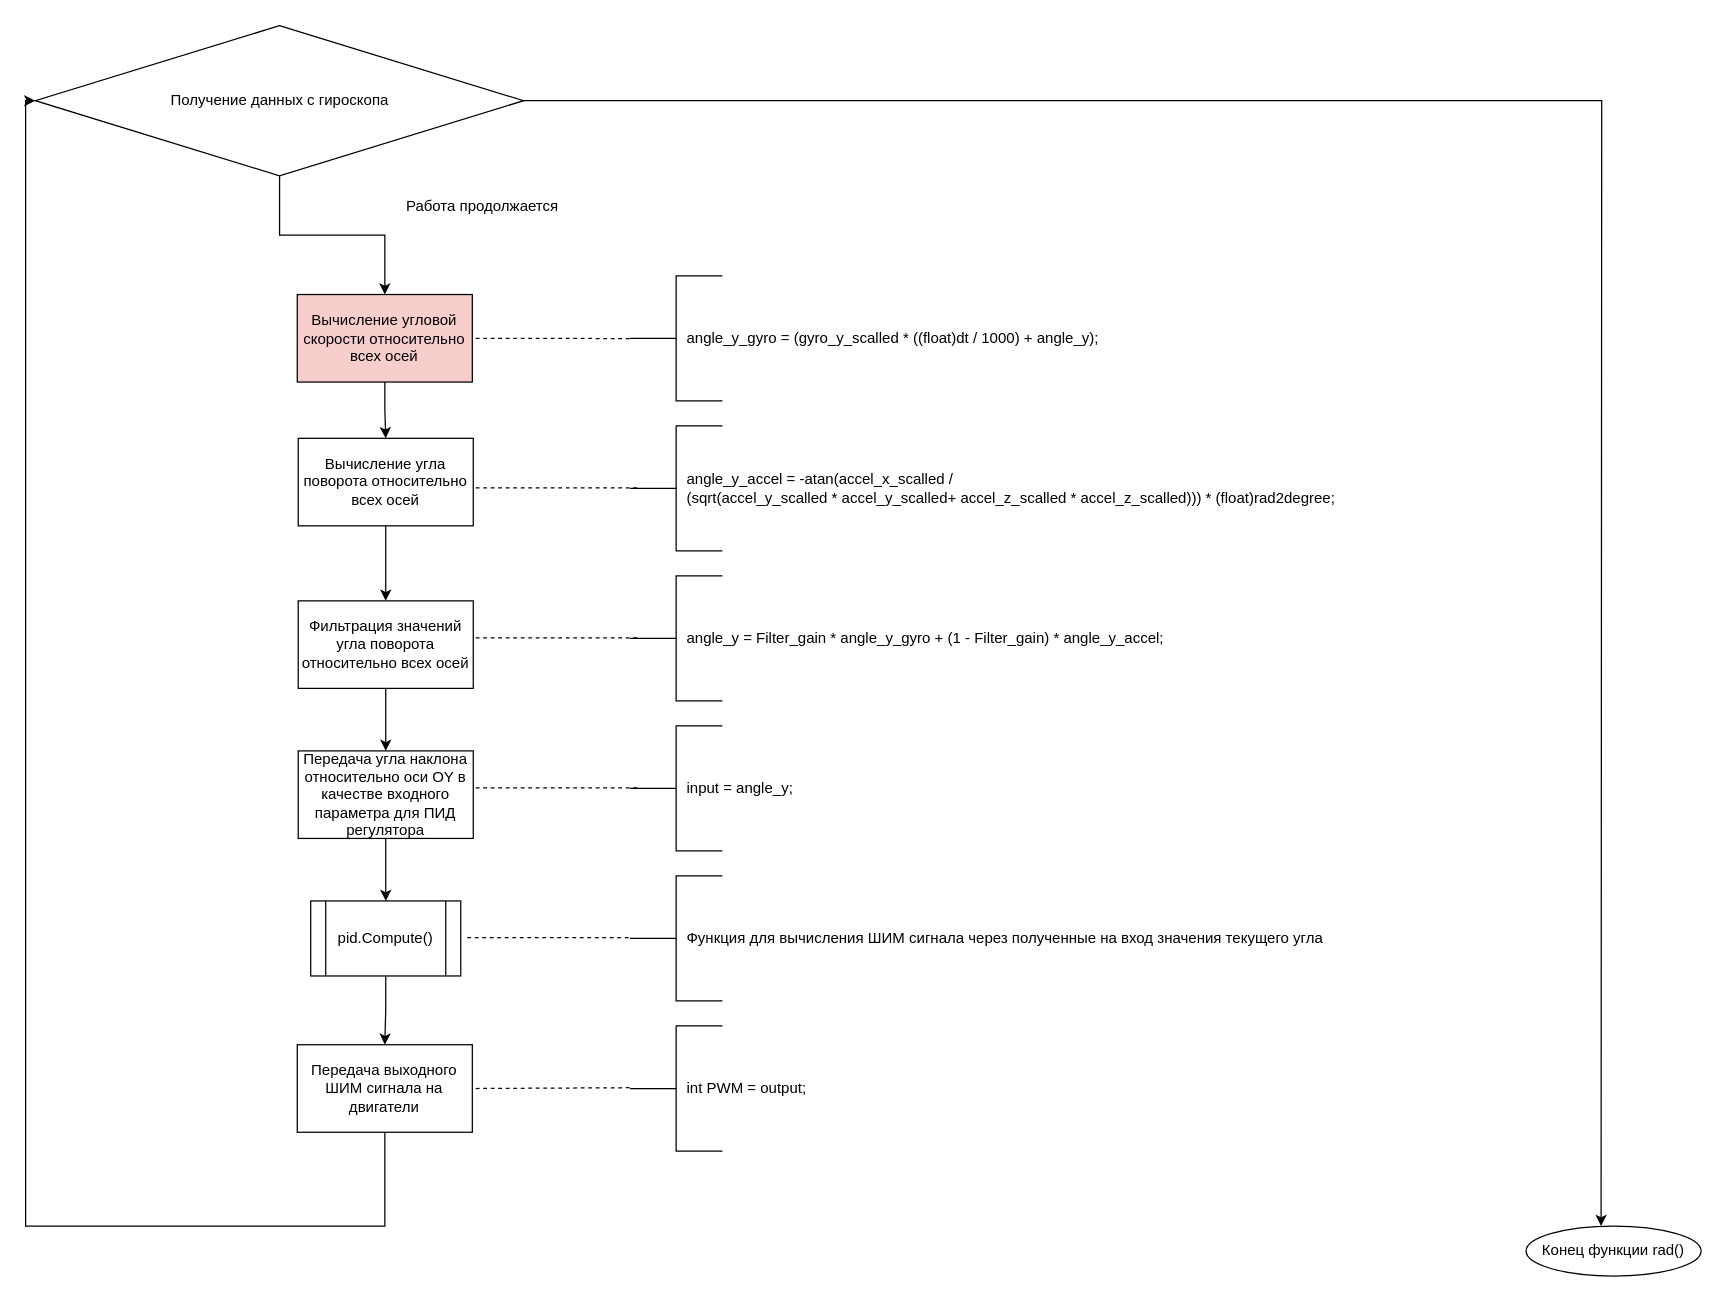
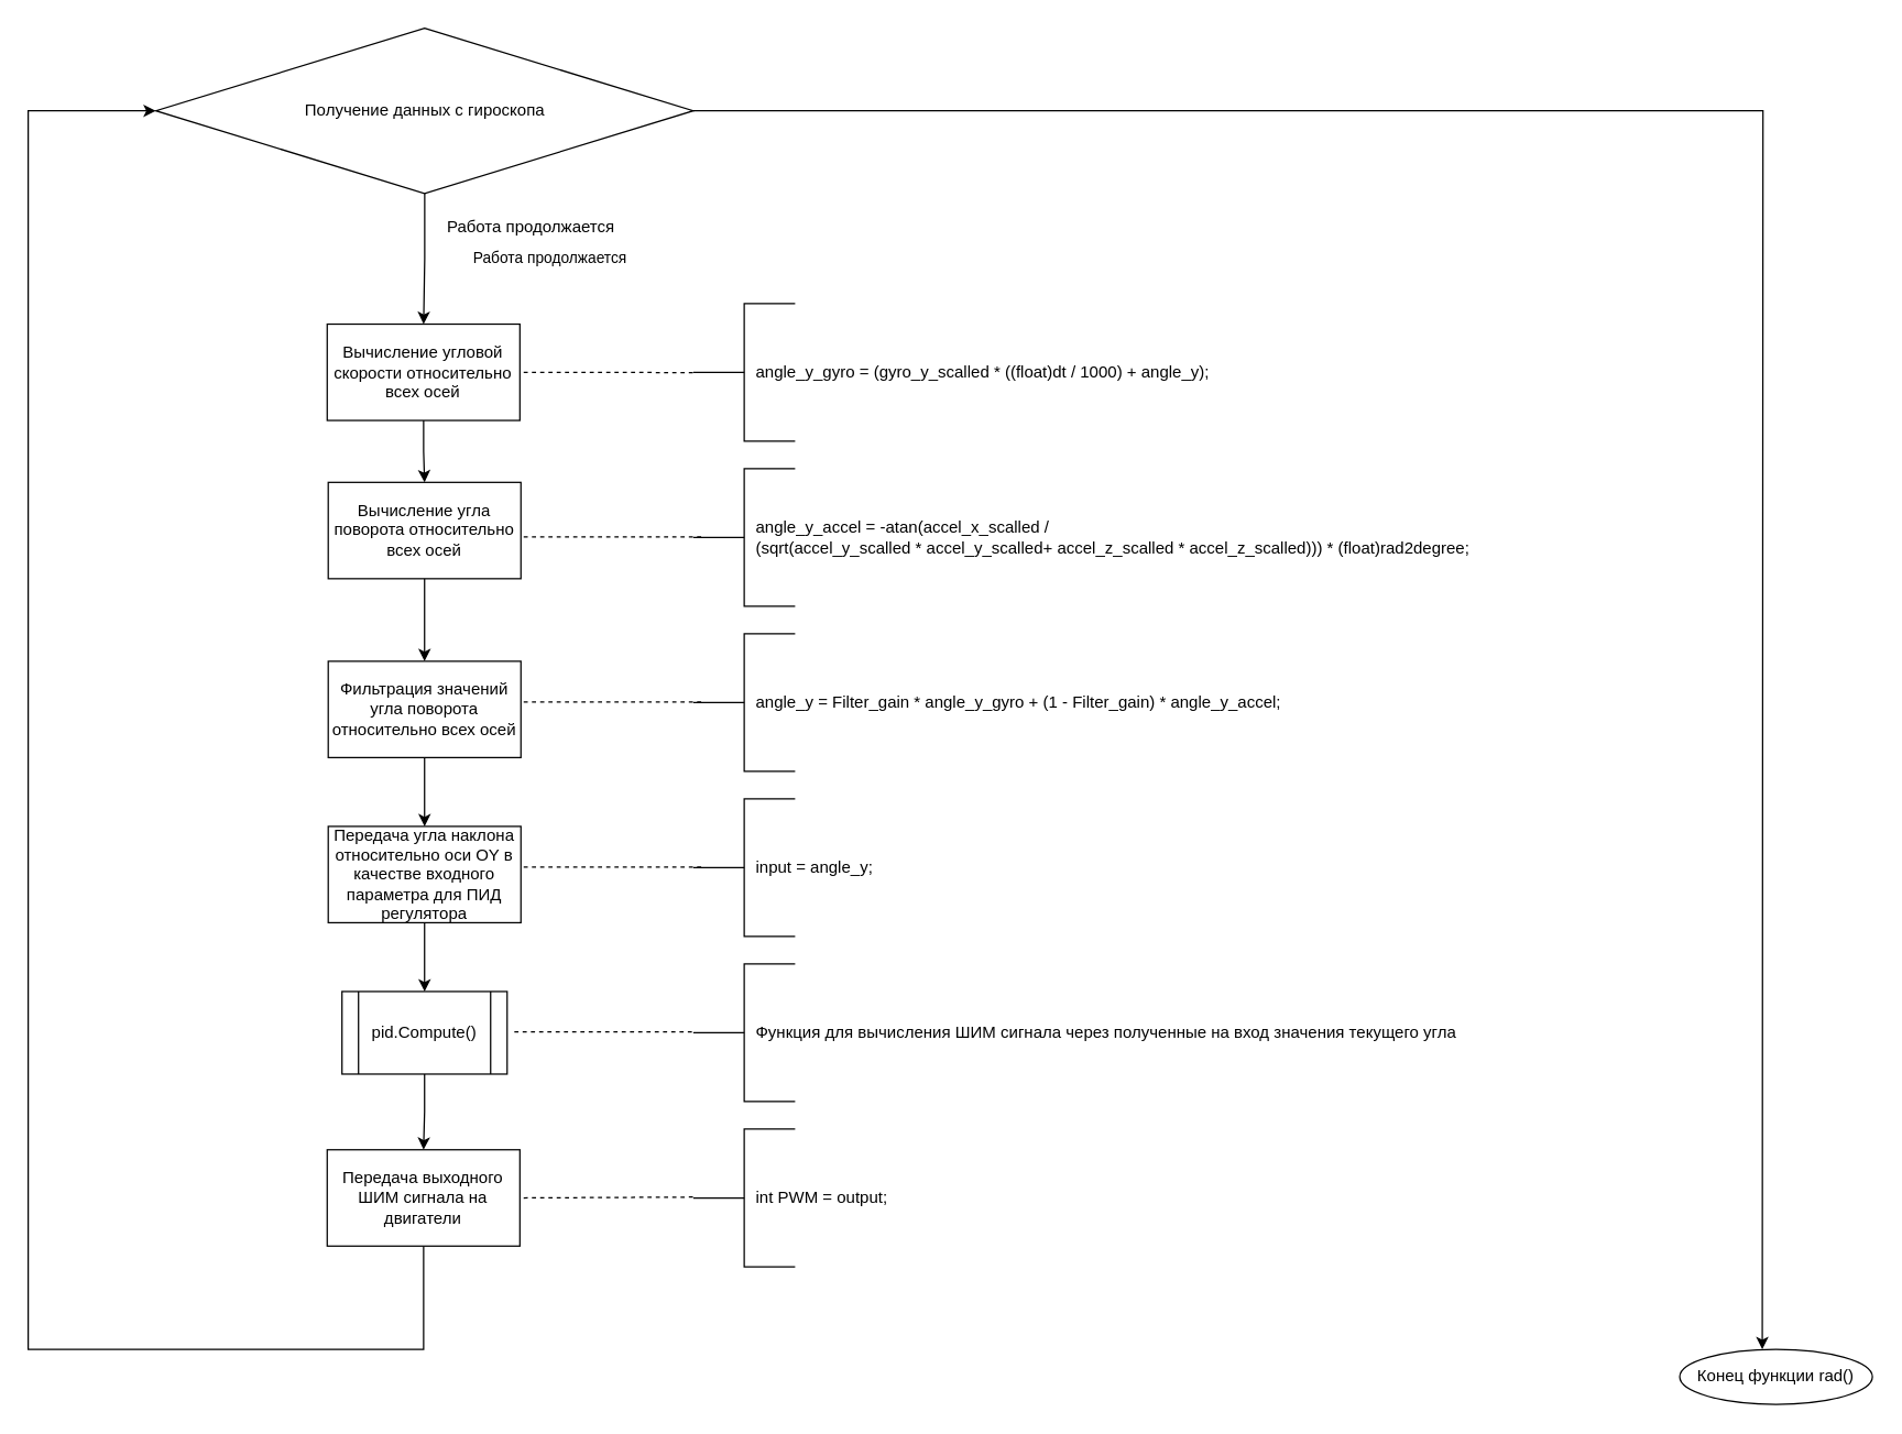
  <mxCell id="0" />
  <mxCell id="1" parent="0" />
  <mxCell id="2" value="Работа продолжается" style="edgeStyle=orthogonalEdgeStyle;rounded=0;orthogonalLoop=1;jettySize=auto;html=1;" parent="1" source="4" target="6" edge="1"><mxGeometry x="0.0" y="92" relative="1" as="geometry"><mxPoint as="offset" /></mxGeometry></mxCell>
  <mxCell id="3" style="edgeStyle=orthogonalEdgeStyle;rounded=0;orthogonalLoop=1;jettySize=auto;html=1;exitX=1;exitY=0.5;exitDx=0;exitDy=0;" edge="1" parent="1" source="4"><mxGeometry relative="1" as="geometry"><mxPoint x="1280" y="980" as="targetPoint" /></mxGeometry></mxCell>
- <mxCell id="4" value="Получение данных с гироскопа" style="rhombus;whiteSpace=wrap;html=1;labelBackgroundColor=none;" parent="1" vertex="1"><mxGeometry x="27.75" y="20" width="390.5" height="120" as="geometry" /></mxCell>
+ <mxCell id="4" value="Получение данных с гироскопа" style="rhombus;whiteSpace=wrap;html=1;labelBackgroundColor=none;" parent="1" vertex="1"><mxGeometry x="112.75" y="20" width="390.5" height="120" as="geometry" /></mxCell>
  <mxCell id="5" style="edgeStyle=orthogonalEdgeStyle;rounded=0;orthogonalLoop=1;jettySize=auto;html=1;entryX=0.5;entryY=0;entryDx=0;entryDy=0;" edge="1" parent="1" source="6" target="10"><mxGeometry relative="1" as="geometry" /></mxCell>
- <mxCell id="6" value="&lt;br&gt;Вычисление угловой скорости относительно всех осей" style="rounded=0;whiteSpace=wrap;html=1;fontColor=default;labelBackgroundColor=none;spacingBottom=14;fillColor=#f8cecc;" parent="1" vertex="1"><mxGeometry x="237.25" y="235" width="140" height="70" as="geometry" /></mxCell>
+ <mxCell id="6" value="&lt;br&gt;Вычисление угловой скорости относительно всех осей" style="rounded=0;whiteSpace=wrap;html=1;fontColor=default;labelBackgroundColor=none;spacingBottom=14;" parent="1" vertex="1"><mxGeometry x="237.25" y="235" width="140" height="70" as="geometry" /></mxCell>
  <mxCell id="7" value="angle_y_gyro = (gyro_y_scalled * ((float)dt / 1000) + angle_y);" style="strokeWidth=1;html=1;shape=mxgraph.flowchart.annotation_2;align=left;labelPosition=right;pointerEvents=1;spacingLeft=-30;" vertex="1" parent="1"><mxGeometry x="503.25" y="220" width="74" height="100" as="geometry" /></mxCell>
  <mxCell id="8" value="" style="endArrow=none;dashed=1;html=1;rounded=0;entryX=0.038;entryY=0.503;entryDx=0;entryDy=0;entryPerimeter=0;" edge="1" parent="1" target="7"><mxGeometry width="50" height="50" relative="1" as="geometry"><mxPoint x="380" y="270" as="sourcePoint" /><mxPoint x="503.25" y="244.93" as="targetPoint" /><Array as="points"><mxPoint x="430" y="270" /></Array></mxGeometry></mxCell>
  <mxCell id="9" style="edgeStyle=orthogonalEdgeStyle;rounded=0;orthogonalLoop=1;jettySize=auto;html=1;entryX=0.5;entryY=0;entryDx=0;entryDy=0;" edge="1" parent="1" source="10" target="14"><mxGeometry relative="1" as="geometry" /></mxCell>
  <mxCell id="10" value="Вычисление угла поворота относительно всех осей" style="rounded=0;whiteSpace=wrap;html=1;fontColor=default;labelBackgroundColor=none;spacingBottom=0;" vertex="1" parent="1"><mxGeometry x="238" y="350" width="140" height="70" as="geometry" /></mxCell>
  <mxCell id="11" value="" style="endArrow=none;dashed=1;html=1;rounded=0;" edge="1" parent="1"><mxGeometry width="50" height="50" relative="1" as="geometry"><mxPoint x="380" y="389.57" as="sourcePoint" /><mxPoint x="510" y="389.57" as="targetPoint" /></mxGeometry></mxCell>
  <mxCell id="12" value="angle_y_accel = -atan(accel_x_scalled / &lt;br&gt;(sqrt(accel_y_scalled * accel_y_scalled+ accel_z_scalled * accel_z_scalled))) * (float)rad2degree;" style="strokeWidth=1;html=1;shape=mxgraph.flowchart.annotation_2;align=left;labelPosition=right;pointerEvents=1;spacingLeft=-30;" vertex="1" parent="1"><mxGeometry x="503.25" y="340" width="74" height="100" as="geometry" /></mxCell>
  <mxCell id="13" style="edgeStyle=orthogonalEdgeStyle;rounded=0;orthogonalLoop=1;jettySize=auto;html=1;entryX=0.5;entryY=0;entryDx=0;entryDy=0;" edge="1" parent="1" source="14" target="18"><mxGeometry relative="1" as="geometry" /></mxCell>
  <mxCell id="14" value="Фильтрация значений угла поворота относительно всех осей" style="rounded=0;whiteSpace=wrap;html=1;fontColor=default;labelBackgroundColor=none;spacingBottom=0;" vertex="1" parent="1"><mxGeometry x="238" y="480" width="140" height="70" as="geometry" /></mxCell>
  <mxCell id="15" value="" style="endArrow=none;dashed=1;html=1;rounded=0;" edge="1" parent="1"><mxGeometry width="50" height="50" relative="1" as="geometry"><mxPoint x="380" y="509.57" as="sourcePoint" /><mxPoint x="510" y="509.57" as="targetPoint" /></mxGeometry></mxCell>
  <mxCell id="16" value="angle_y = Filter_gain * angle_y_gyro + (1 - Filter_gain) * angle_y_accel;" style="strokeWidth=1;html=1;shape=mxgraph.flowchart.annotation_2;align=left;labelPosition=right;pointerEvents=1;spacingLeft=-30;" vertex="1" parent="1"><mxGeometry x="503.25" y="460" width="74" height="100" as="geometry" /></mxCell>
  <mxCell id="17" style="edgeStyle=orthogonalEdgeStyle;rounded=0;orthogonalLoop=1;jettySize=auto;html=1;exitX=0.5;exitY=1;exitDx=0;exitDy=0;entryX=0.5;entryY=0;entryDx=0;entryDy=0;" edge="1" parent="1" source="18" target="22"><mxGeometry relative="1" as="geometry" /></mxCell>
  <mxCell id="18" value="Передача угла наклона относительно оси OY в качестве входного параметра для ПИД регулятора" style="rounded=0;whiteSpace=wrap;html=1;fontColor=default;labelBackgroundColor=none;spacingBottom=0;" vertex="1" parent="1"><mxGeometry x="238" y="600" width="140" height="70" as="geometry" /></mxCell>
  <mxCell id="19" value="" style="endArrow=none;dashed=1;html=1;rounded=0;" edge="1" parent="1"><mxGeometry width="50" height="50" relative="1" as="geometry"><mxPoint x="380" y="629.57" as="sourcePoint" /><mxPoint x="510" y="629.57" as="targetPoint" /></mxGeometry></mxCell>
  <mxCell id="20" value="input = angle_y;" style="strokeWidth=1;html=1;shape=mxgraph.flowchart.annotation_2;align=left;labelPosition=right;pointerEvents=1;spacingLeft=-30;" vertex="1" parent="1"><mxGeometry x="503.25" y="580" width="74" height="100" as="geometry" /></mxCell>
  <mxCell id="21" style="edgeStyle=orthogonalEdgeStyle;rounded=0;orthogonalLoop=1;jettySize=auto;html=1;entryX=0.5;entryY=0;entryDx=0;entryDy=0;" edge="1" parent="1" source="22" target="26"><mxGeometry relative="1" as="geometry" /></mxCell>
  <mxCell id="22" value="pid.Compute()" style="shape=process;whiteSpace=wrap;html=1;backgroundOutline=1;" vertex="1" parent="1"><mxGeometry x="248" y="720" width="120" height="60" as="geometry" /></mxCell>
  <mxCell id="23" value="" style="endArrow=none;dashed=1;html=1;rounded=0;" edge="1" parent="1"><mxGeometry width="50" height="50" relative="1" as="geometry"><mxPoint x="373.25" y="749.38" as="sourcePoint" /><mxPoint x="503.25" y="749.38" as="targetPoint" /></mxGeometry></mxCell>
  <mxCell id="24" value="Функция для вычисления ШИМ сигнала через полученные на вход значения текущего угла" style="strokeWidth=1;html=1;shape=mxgraph.flowchart.annotation_2;align=left;labelPosition=right;pointerEvents=1;spacingLeft=-30;" vertex="1" parent="1"><mxGeometry x="503.25" y="700" width="74" height="100" as="geometry" /></mxCell>
  <mxCell id="25" style="edgeStyle=orthogonalEdgeStyle;rounded=0;orthogonalLoop=1;jettySize=auto;html=1;entryX=0;entryY=0.5;entryDx=0;entryDy=0;" edge="1" parent="1" source="26" target="4"><mxGeometry relative="1" as="geometry"><mxPoint x="-20" y="70" as="targetPoint" /><Array as="points"><mxPoint x="307" y="980" /><mxPoint x="20" y="980" /><mxPoint x="20" y="80" /></Array></mxGeometry></mxCell>
  <mxCell id="26" value="Передача выходного ШИМ сигнала на двигатели" style="rounded=0;whiteSpace=wrap;html=1;fontColor=default;labelBackgroundColor=none;spacingBottom=0;" vertex="1" parent="1"><mxGeometry x="237.25" y="835" width="140" height="70" as="geometry" /></mxCell>
  <mxCell id="27" value="" style="endArrow=none;dashed=1;html=1;rounded=0;" edge="1" parent="1"><mxGeometry width="50" height="50" relative="1" as="geometry"><mxPoint x="380" y="870" as="sourcePoint" /><mxPoint x="503.25" y="869.38" as="targetPoint" /></mxGeometry></mxCell>
  <mxCell id="28" value="int PWM = output;" style="strokeWidth=1;html=1;shape=mxgraph.flowchart.annotation_2;align=left;labelPosition=right;pointerEvents=1;spacingLeft=-30;" vertex="1" parent="1"><mxGeometry x="503.25" y="820" width="74" height="100" as="geometry" /></mxCell>
  <mxCell id="29" value="Работа продолжается" style="text;html=1;align=center;verticalAlign=middle;resizable=0;points=[];autosize=1;strokeColor=none;fillColor=none;" vertex="1" parent="1"><mxGeometry x="310" y="150" width="150" height="30" as="geometry" /></mxCell>
  <mxCell id="30" value="Конец функции rad()" style="ellipse;whiteSpace=wrap;html=1;" vertex="1" parent="1"><mxGeometry x="1220" y="980" width="140" height="40" as="geometry" /></mxCell>
